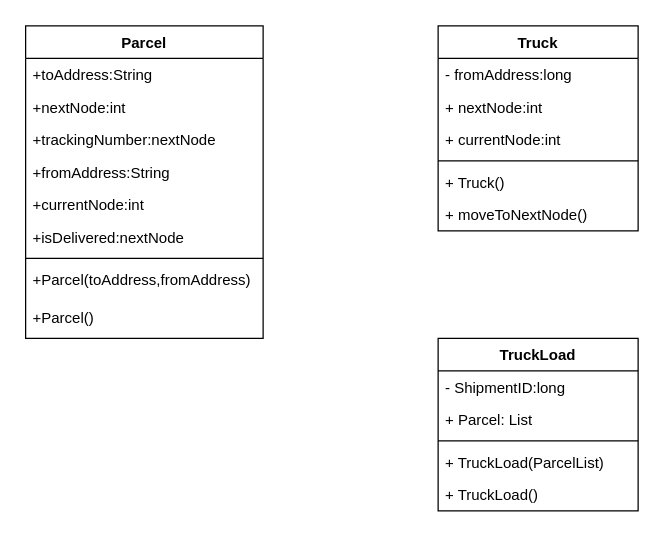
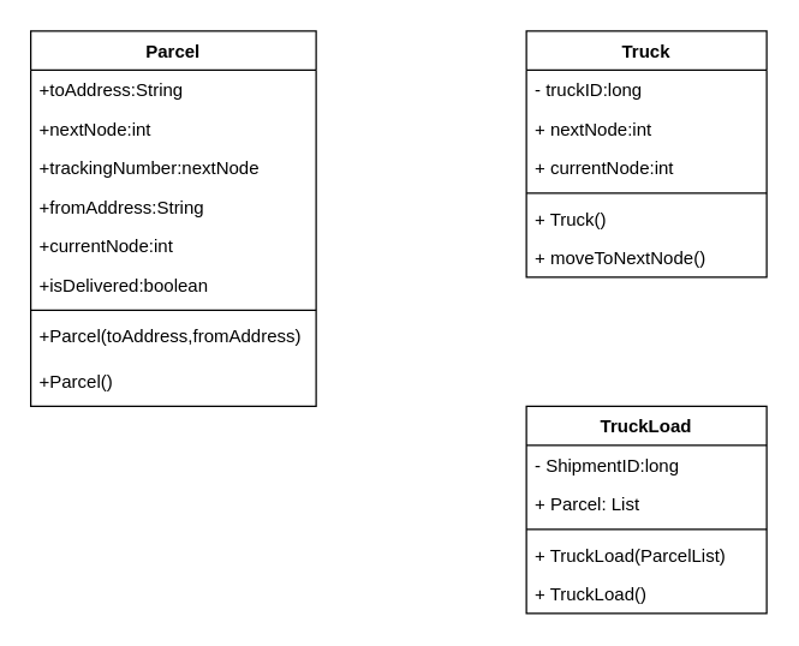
  <mxCell id="0" />
  <mxCell id="1" parent="0" />
  <mxCell id="2" value="Parcel" style="swimlane;fontStyle=1;align=center;verticalAlign=top;childLayout=stackLayout;horizontal=1;startSize=26;horizontalStack=0;resizeParent=1;resizeParentMax=0;resizeLast=0;collapsible=1;marginBottom=0;" vertex="1" parent="1"><mxGeometry x="20" y="20" width="190" height="250" as="geometry" /></mxCell>
  <mxCell id="3" value="+toAddress:String" style="text;strokeColor=none;fillColor=none;align=left;verticalAlign=top;spacingLeft=4;spacingRight=4;overflow=hidden;rotatable=0;points=[[0,0.5],[1,0.5]];portConstraint=eastwest;" vertex="1" parent="2"><mxGeometry y="26" width="190" height="26" as="geometry" /></mxCell>
  <mxCell id="4" value="+nextNode:int" style="text;strokeColor=none;fillColor=none;align=left;verticalAlign=top;spacingLeft=4;spacingRight=4;overflow=hidden;rotatable=0;points=[[0,0.5],[1,0.5]];portConstraint=eastwest;" vertex="1" parent="2"><mxGeometry y="52" width="190" height="26" as="geometry" /></mxCell>
  <mxCell id="5" value="+trackingNumber:nextNode" style="text;strokeColor=none;fillColor=none;align=left;verticalAlign=top;spacingLeft=4;spacingRight=4;overflow=hidden;rotatable=0;points=[[0,0.5],[1,0.5]];portConstraint=eastwest;" vertex="1" parent="2"><mxGeometry y="78" width="190" height="26" as="geometry" /></mxCell>
  <mxCell id="6" value="+fromAddress:String" style="text;strokeColor=none;fillColor=none;align=left;verticalAlign=top;spacingLeft=4;spacingRight=4;overflow=hidden;rotatable=0;points=[[0,0.5],[1,0.5]];portConstraint=eastwest;" vertex="1" parent="2"><mxGeometry y="104" width="190" height="26" as="geometry" /></mxCell>
  <mxCell id="7" value="+currentNode:int" style="text;strokeColor=none;fillColor=none;align=left;verticalAlign=top;spacingLeft=4;spacingRight=4;overflow=hidden;rotatable=0;points=[[0,0.5],[1,0.5]];portConstraint=eastwest;" vertex="1" parent="2"><mxGeometry y="130" width="190" height="26" as="geometry" /></mxCell>
- <mxCell id="8" value="+isDelivered:nextNode" style="text;strokeColor=none;fillColor=none;align=left;verticalAlign=top;spacingLeft=4;spacingRight=4;overflow=hidden;rotatable=0;points=[[0,0.5],[1,0.5]];portConstraint=eastwest;" vertex="1" parent="2"><mxGeometry y="156" width="190" height="26" as="geometry" /></mxCell>
+ <mxCell id="8" value="+isDelivered:boolean" style="text;strokeColor=none;fillColor=none;align=left;verticalAlign=top;spacingLeft=4;spacingRight=4;overflow=hidden;rotatable=0;points=[[0,0.5],[1,0.5]];portConstraint=eastwest;" vertex="1" parent="2"><mxGeometry y="156" width="190" height="26" as="geometry" /></mxCell>
  <mxCell id="9" value="" style="line;strokeWidth=1;fillColor=none;align=left;verticalAlign=middle;spacingTop=-1;spacingLeft=3;spacingRight=3;rotatable=0;labelPosition=right;points=[];portConstraint=eastwest;" vertex="1" parent="2"><mxGeometry y="182" width="190" height="8" as="geometry" /></mxCell>
  <mxCell id="10" value="+Parcel(toAddress,fromAddress)" style="text;strokeColor=none;fillColor=none;align=left;verticalAlign=top;spacingLeft=4;spacingRight=4;overflow=hidden;rotatable=0;points=[[0,0.5],[1,0.5]];portConstraint=eastwest;whiteSpace=wrap;" vertex="1" parent="2"><mxGeometry y="190" width="190" height="30" as="geometry" /></mxCell>
  <mxCell id="11" value="+Parcel()" style="text;strokeColor=none;fillColor=none;align=left;verticalAlign=top;spacingLeft=4;spacingRight=4;overflow=hidden;rotatable=0;points=[[0,0.5],[1,0.5]];portConstraint=eastwest;whiteSpace=wrap;" vertex="1" parent="2"><mxGeometry y="220" width="190" height="30" as="geometry" /></mxCell>
  <mxCell id="12" value="Truck" style="swimlane;fontStyle=1;align=center;verticalAlign=top;childLayout=stackLayout;horizontal=1;startSize=26;horizontalStack=0;resizeParent=1;resizeParentMax=0;resizeLast=0;collapsible=1;marginBottom=0;" vertex="1" parent="1"><mxGeometry x="350" y="20" width="160" height="164" as="geometry" /></mxCell>
- <mxCell id="13" value="- fromAddress:long" style="text;strokeColor=none;fillColor=none;align=left;verticalAlign=top;spacingLeft=4;spacingRight=4;overflow=hidden;rotatable=0;points=[[0,0.5],[1,0.5]];portConstraint=eastwest;" vertex="1" parent="12"><mxGeometry y="26" width="160" height="26" as="geometry" /></mxCell>
+ <mxCell id="13" value="- truckID:long" style="text;strokeColor=none;fillColor=none;align=left;verticalAlign=top;spacingLeft=4;spacingRight=4;overflow=hidden;rotatable=0;points=[[0,0.5],[1,0.5]];portConstraint=eastwest;" vertex="1" parent="12"><mxGeometry y="26" width="160" height="26" as="geometry" /></mxCell>
  <mxCell id="14" value="+ nextNode:int" style="text;strokeColor=none;fillColor=none;align=left;verticalAlign=top;spacingLeft=4;spacingRight=4;overflow=hidden;rotatable=0;points=[[0,0.5],[1,0.5]];portConstraint=eastwest;" vertex="1" parent="12"><mxGeometry y="52" width="160" height="26" as="geometry" /></mxCell>
  <mxCell id="15" value="+ currentNode:int" style="text;strokeColor=none;fillColor=none;align=left;verticalAlign=top;spacingLeft=4;spacingRight=4;overflow=hidden;rotatable=0;points=[[0,0.5],[1,0.5]];portConstraint=eastwest;" vertex="1" parent="12"><mxGeometry y="78" width="160" height="26" as="geometry" /></mxCell>
  <mxCell id="16" value="" style="line;strokeWidth=1;fillColor=none;align=left;verticalAlign=middle;spacingTop=-1;spacingLeft=3;spacingRight=3;rotatable=0;labelPosition=right;points=[];portConstraint=eastwest;" vertex="1" parent="12"><mxGeometry y="104" width="160" height="8" as="geometry" /></mxCell>
  <mxCell id="17" value="+ Truck()" style="text;strokeColor=none;fillColor=none;align=left;verticalAlign=top;spacingLeft=4;spacingRight=4;overflow=hidden;rotatable=0;points=[[0,0.5],[1,0.5]];portConstraint=eastwest;" vertex="1" parent="12"><mxGeometry y="112" width="160" height="26" as="geometry" /></mxCell>
  <mxCell id="18" value="+ moveToNextNode()" style="text;strokeColor=none;fillColor=none;align=left;verticalAlign=top;spacingLeft=4;spacingRight=4;overflow=hidden;rotatable=0;points=[[0,0.5],[1,0.5]];portConstraint=eastwest;" vertex="1" parent="12"><mxGeometry y="138" width="160" height="26" as="geometry" /></mxCell>
  <mxCell id="19" value="TruckLoad" style="swimlane;fontStyle=1;align=center;verticalAlign=top;childLayout=stackLayout;horizontal=1;startSize=26;horizontalStack=0;resizeParent=1;resizeParentMax=0;resizeLast=0;collapsible=1;marginBottom=0;" vertex="1" parent="1"><mxGeometry x="350" y="270" width="160" height="138" as="geometry" /></mxCell>
  <mxCell id="20" value="- ShipmentID:long" style="text;strokeColor=none;fillColor=none;align=left;verticalAlign=top;spacingLeft=4;spacingRight=4;overflow=hidden;rotatable=0;points=[[0,0.5],[1,0.5]];portConstraint=eastwest;" vertex="1" parent="19"><mxGeometry y="26" width="160" height="26" as="geometry" /></mxCell>
  <mxCell id="21" value="+ Parcel: List" style="text;strokeColor=none;fillColor=none;align=left;verticalAlign=top;spacingLeft=4;spacingRight=4;overflow=hidden;rotatable=0;points=[[0,0.5],[1,0.5]];portConstraint=eastwest;" vertex="1" parent="19"><mxGeometry y="52" width="160" height="26" as="geometry" /></mxCell>
  <mxCell id="22" value="" style="line;strokeWidth=1;fillColor=none;align=left;verticalAlign=middle;spacingTop=-1;spacingLeft=3;spacingRight=3;rotatable=0;labelPosition=right;points=[];portConstraint=eastwest;" vertex="1" parent="19"><mxGeometry y="78" width="160" height="8" as="geometry" /></mxCell>
  <mxCell id="23" value="+ TruckLoad(ParcelList)" style="text;strokeColor=none;fillColor=none;align=left;verticalAlign=top;spacingLeft=4;spacingRight=4;overflow=hidden;rotatable=0;points=[[0,0.5],[1,0.5]];portConstraint=eastwest;" vertex="1" parent="19"><mxGeometry y="86" width="160" height="26" as="geometry" /></mxCell>
  <mxCell id="24" value="+ TruckLoad()" style="text;strokeColor=none;fillColor=none;align=left;verticalAlign=top;spacingLeft=4;spacingRight=4;overflow=hidden;rotatable=0;points=[[0,0.5],[1,0.5]];portConstraint=eastwest;" vertex="1" parent="19"><mxGeometry y="112" width="160" height="26" as="geometry" /></mxCell>
